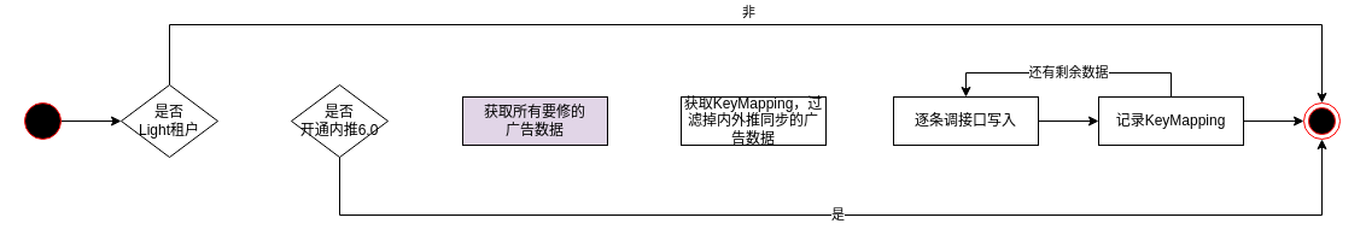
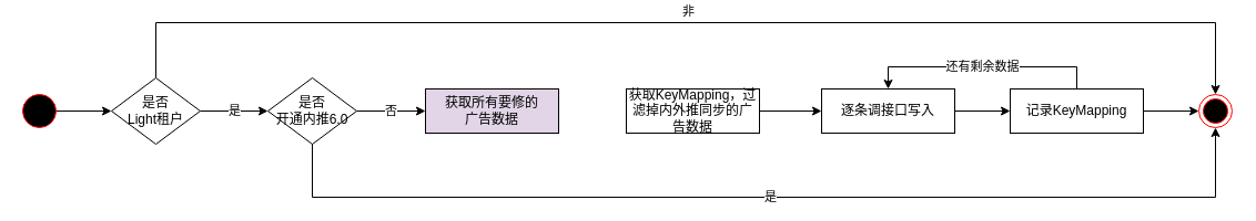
  <mxCell id="0" />
  <mxCell id="1" parent="0" />
  <mxCell id="2" value="非" style="edgeStyle=orthogonalEdgeStyle;rounded=0;orthogonalLoop=1;jettySize=auto;html=1;exitX=0.5;exitY=0;exitDx=0;exitDy=0;entryX=0.5;entryY=0;entryDx=0;entryDy=0;" parent="1" source="4" target="13" edge="1"><mxGeometry x="-0.009" y="10" relative="1" as="geometry"><Array as="points"><mxPoint x="140" y="20" /><mxPoint x="1095" y="20" /></Array><mxPoint as="offset" /></mxGeometry></mxCell>
+ <mxCell id="3" value="是" style="edgeStyle=orthogonalEdgeStyle;rounded=0;orthogonalLoop=1;jettySize=auto;html=1;" edge="1" parent="1" source="4" target="18"><mxGeometry relative="1" as="geometry" /></mxCell>
  <mxCell id="4" value="是否&lt;br&gt;Light租户" style="rhombus;whiteSpace=wrap;html=1;" parent="1" vertex="1"><mxGeometry x="100" y="70" width="80" height="60" as="geometry" /></mxCell>
  <mxCell id="5" value="获取所有要修的&lt;br&gt;广告数据" style="rounded=0;whiteSpace=wrap;html=1;fillColor=#e1d5e7;" parent="1" vertex="1"><mxGeometry x="383" y="80" width="120" height="40" as="geometry" /></mxCell>
  <mxCell id="6" value="获取KeyMapping，过滤掉内外推同步的广告数据" style="rounded=0;whiteSpace=wrap;html=1;" parent="1" vertex="1"><mxGeometry x="564" y="80" width="120" height="40" as="geometry" /></mxCell>
+ <mxCell id="7" value="" style="edgeStyle=orthogonalEdgeStyle;rounded=0;orthogonalLoop=1;jettySize=auto;html=1;" parent="1" source="6" target="9" edge="1"><mxGeometry relative="1" as="geometry"><mxPoint x="690" y="100" as="sourcePoint" /></mxGeometry></mxCell>
  <mxCell id="8" value="" style="edgeStyle=orthogonalEdgeStyle;rounded=0;orthogonalLoop=1;jettySize=auto;html=1;" parent="1" source="9" target="12" edge="1"><mxGeometry relative="1" as="geometry" /></mxCell>
  <mxCell id="9" value="逐条调接口写入" style="rounded=0;whiteSpace=wrap;html=1;" parent="1" vertex="1"><mxGeometry x="740" y="80" width="120" height="40" as="geometry" /></mxCell>
  <mxCell id="10" value="还有剩余数据" style="edgeStyle=orthogonalEdgeStyle;rounded=0;orthogonalLoop=1;jettySize=auto;html=1;exitX=0.5;exitY=0;exitDx=0;exitDy=0;entryX=0.5;entryY=0;entryDx=0;entryDy=0;" parent="1" source="12" target="9" edge="1"><mxGeometry relative="1" as="geometry" /></mxCell>
  <mxCell id="11" value="" style="edgeStyle=orthogonalEdgeStyle;rounded=0;orthogonalLoop=1;jettySize=auto;html=1;" parent="1" source="12" target="13" edge="1"><mxGeometry relative="1" as="geometry" /></mxCell>
  <mxCell id="12" value="记录KeyMapping" style="rounded=0;whiteSpace=wrap;html=1;" parent="1" vertex="1"><mxGeometry x="910" y="80" width="120" height="40" as="geometry" /></mxCell>
  <mxCell id="13" value="" style="ellipse;html=1;shape=endState;fillColor=#000000;strokeColor=#ff0000;align=left;" parent="1" vertex="1"><mxGeometry x="1080" y="85" width="30" height="30" as="geometry" /></mxCell>
  <mxCell id="14" value="" style="edgeStyle=orthogonalEdgeStyle;rounded=0;orthogonalLoop=1;jettySize=auto;html=1;" parent="1" source="15" target="4" edge="1"><mxGeometry relative="1" as="geometry" /></mxCell>
  <mxCell id="15" value="" style="ellipse;whiteSpace=wrap;html=1;aspect=fixed;align=left;labelBackgroundColor=#000000;fillColor=#000000;labelBorderColor=#000000;strokeColor=#FF0000;" parent="1" vertex="1"><mxGeometry x="20" y="85" width="30" height="30" as="geometry" /></mxCell>
+ <mxCell id="16" value="否" style="edgeStyle=orthogonalEdgeStyle;rounded=0;orthogonalLoop=1;jettySize=auto;html=1;" edge="1" parent="1" source="18" target="5"><mxGeometry relative="1" as="geometry" /></mxCell>
  <mxCell id="17" value="是" style="edgeStyle=orthogonalEdgeStyle;rounded=0;orthogonalLoop=1;jettySize=auto;html=1;" edge="1" parent="1" target="13"><mxGeometry relative="1" as="geometry"><mxPoint x="281" y="126" as="sourcePoint" /><mxPoint x="1095" y="132" as="targetPoint" /><Array as="points"><mxPoint x="281" y="178" /><mxPoint x="1095" y="178" /></Array></mxGeometry></mxCell>
  <mxCell id="18" value="是否&lt;br&gt;开通内推6.0" style="rhombus;whiteSpace=wrap;html=1;" vertex="1" parent="1"><mxGeometry x="241" y="70" width="80" height="60" as="geometry" /></mxCell>
